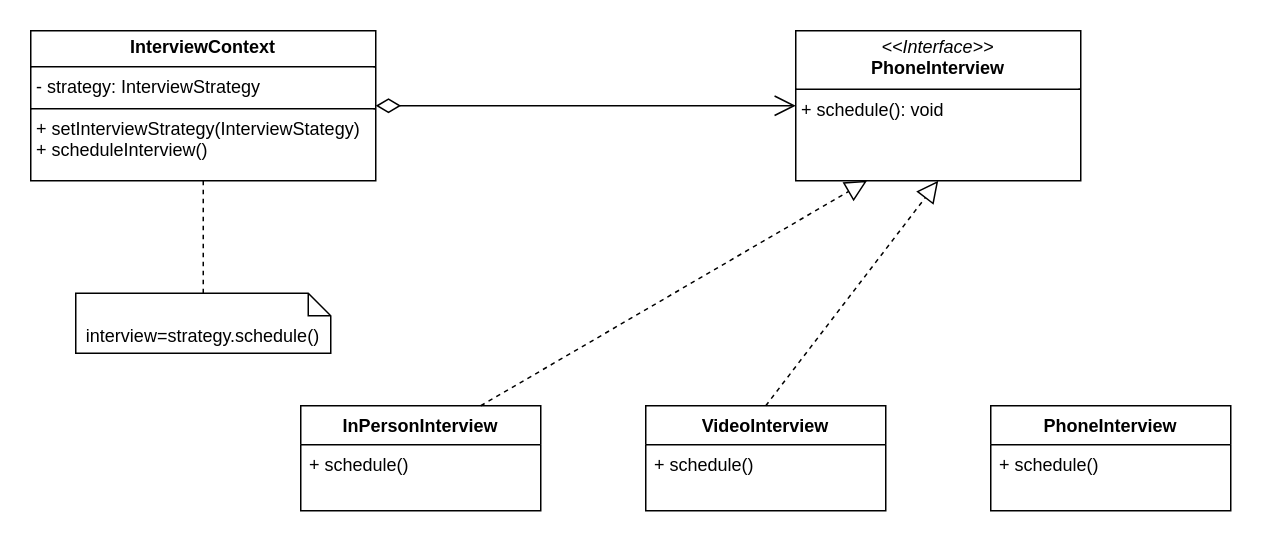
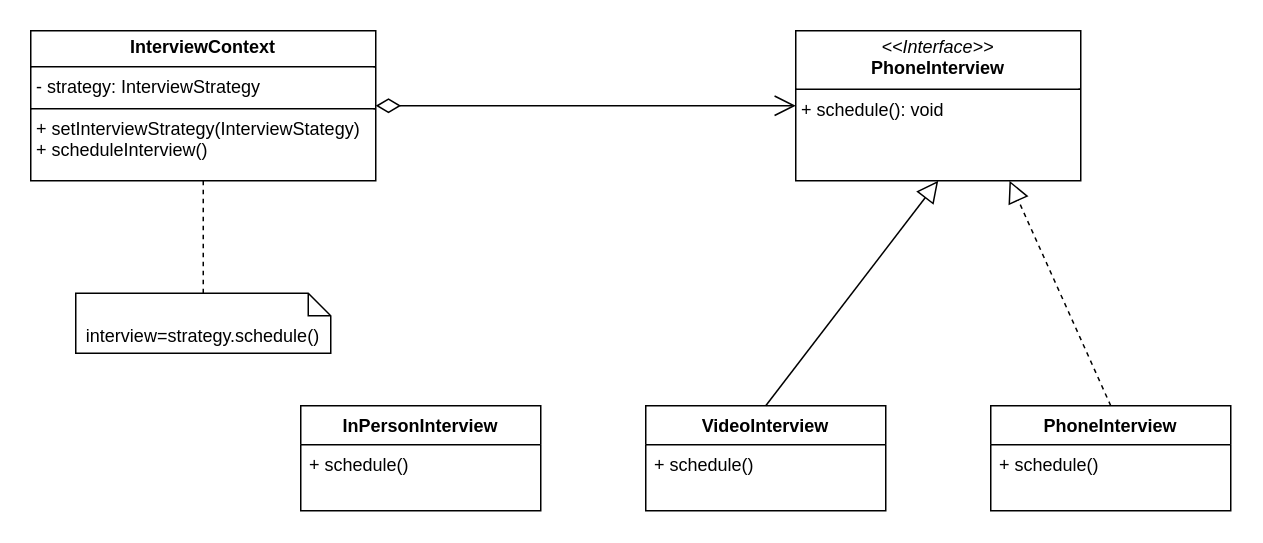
  <mxCell id="0" />
  <mxCell id="1" parent="0" />
  <mxCell id="2" value="&lt;p style=&quot;margin:0px;margin-top:4px;text-align:center;&quot;&gt;&lt;b&gt;InterviewContext&lt;/b&gt;&lt;/p&gt;&lt;hr size=&quot;1&quot; style=&quot;border-style:solid;&quot;&gt;&lt;p style=&quot;margin:0px;margin-left:4px;&quot;&gt;- strategy: InterviewStrategy&lt;/p&gt;&lt;hr size=&quot;1&quot; style=&quot;border-style:solid;&quot;&gt;&lt;p style=&quot;margin:0px;margin-left:4px;&quot;&gt;+ setInterviewStrategy(InterviewStategy)&lt;/p&gt;&lt;p style=&quot;margin:0px;margin-left:4px;&quot;&gt;+ scheduleInterview()&lt;/p&gt;" style="verticalAlign=top;align=left;overflow=fill;html=1;whiteSpace=wrap;" parent="1" vertex="1"><mxGeometry x="20" y="20" width="230" height="100" as="geometry" /></mxCell>
  <mxCell id="3" value="&lt;p style=&quot;margin:0px;margin-top:4px;text-align:center;&quot;&gt;&lt;i&gt;&amp;lt;&amp;lt;Interface&amp;gt;&amp;gt;&lt;/i&gt;&lt;br&gt;&lt;b&gt;PhoneInterview&lt;/b&gt;&lt;/p&gt;&lt;hr size=&quot;1&quot; style=&quot;border-style:solid;&quot;&gt;&lt;p style=&quot;margin:0px;margin-left:4px;&quot;&gt;+ schedule(): void&lt;br&gt;&lt;/p&gt;" style="verticalAlign=top;align=left;overflow=fill;html=1;whiteSpace=wrap;" parent="1" vertex="1"><mxGeometry x="530" y="20" width="190" height="100" as="geometry" /></mxCell>
  <mxCell id="4" value="interview=strategy.schedule()" style="shape=note2;boundedLbl=1;whiteSpace=wrap;html=1;size=15;verticalAlign=top;align=center;" parent="1" vertex="1"><mxGeometry x="50" y="195" width="170" height="40" as="geometry" /></mxCell>
  <mxCell id="5" value="PhoneInterview" style="swimlane;fontStyle=1;align=center;verticalAlign=top;childLayout=stackLayout;horizontal=1;startSize=26;horizontalStack=0;resizeParent=1;resizeParentMax=0;resizeLast=0;collapsible=1;marginBottom=0;whiteSpace=wrap;html=1;" parent="1" vertex="1"><mxGeometry x="660" y="270" width="160" height="70" as="geometry" /></mxCell>
  <mxCell id="6" value="+ schedule()" style="text;strokeColor=none;fillColor=none;align=left;verticalAlign=top;spacingLeft=4;spacingRight=4;overflow=hidden;rotatable=0;points=[[0,0.5],[1,0.5]];portConstraint=eastwest;whiteSpace=wrap;html=1;" parent="5" vertex="1"><mxGeometry y="26" width="160" height="44" as="geometry" /></mxCell>
  <mxCell id="7" value="VideoInterview" style="swimlane;fontStyle=1;align=center;verticalAlign=top;childLayout=stackLayout;horizontal=1;startSize=26;horizontalStack=0;resizeParent=1;resizeParentMax=0;resizeLast=0;collapsible=1;marginBottom=0;whiteSpace=wrap;html=1;" parent="1" vertex="1"><mxGeometry x="430" y="270" width="160" height="70" as="geometry" /></mxCell>
  <mxCell id="8" value="+ schedule()" style="text;strokeColor=none;fillColor=none;align=left;verticalAlign=top;spacingLeft=4;spacingRight=4;overflow=hidden;rotatable=0;points=[[0,0.5],[1,0.5]];portConstraint=eastwest;whiteSpace=wrap;html=1;" parent="7" vertex="1"><mxGeometry y="26" width="160" height="44" as="geometry" /></mxCell>
  <mxCell id="9" value="InPersonInterview" style="swimlane;fontStyle=1;align=center;verticalAlign=top;childLayout=stackLayout;horizontal=1;startSize=26;horizontalStack=0;resizeParent=1;resizeParentMax=0;resizeLast=0;collapsible=1;marginBottom=0;whiteSpace=wrap;html=1;" parent="1" vertex="1"><mxGeometry x="200" y="270" width="160" height="70" as="geometry" /></mxCell>
  <mxCell id="10" value="+ schedule()" style="text;strokeColor=none;fillColor=none;align=left;verticalAlign=top;spacingLeft=4;spacingRight=4;overflow=hidden;rotatable=0;points=[[0,0.5],[1,0.5]];portConstraint=eastwest;whiteSpace=wrap;html=1;" parent="9" vertex="1"><mxGeometry y="26" width="160" height="44" as="geometry" /></mxCell>
  <mxCell id="11" value="" style="endArrow=open;html=1;endSize=12;startArrow=diamondThin;startSize=14;startFill=0;edgeStyle=orthogonalEdgeStyle;align=left;verticalAlign=bottom;rounded=0;entryX=0;entryY=0.5;entryDx=0;entryDy=0;" parent="1" source="2" target="3" edge="1"><mxGeometry x="-1" y="3" relative="1" as="geometry"><mxPoint x="320" y="190" as="sourcePoint" /><mxPoint x="480" y="190" as="targetPoint" /></mxGeometry></mxCell>
  <mxCell id="12" value="" style="endArrow=none;dashed=1;html=1;rounded=0;entryX=0.5;entryY=1;entryDx=0;entryDy=0;exitX=0.5;exitY=0;exitDx=0;exitDy=0;exitPerimeter=0;" parent="1" source="4" target="2" edge="1"><mxGeometry width="50" height="50" relative="1" as="geometry"><mxPoint x="370" y="220" as="sourcePoint" /><mxPoint x="420" y="170" as="targetPoint" /></mxGeometry></mxCell>
- <mxCell id="13" value="" style="endArrow=block;dashed=1;endFill=0;endSize=12;html=1;rounded=0;entryX=0.25;entryY=1;entryDx=0;entryDy=0;exitX=0.75;exitY=0;exitDx=0;exitDy=0;" parent="1" source="9" target="3" edge="1"><mxGeometry width="160" relative="1" as="geometry"><mxPoint x="250" y="190" as="sourcePoint" /><mxPoint x="410" y="190" as="targetPoint" /></mxGeometry></mxCell>
- <mxCell id="14" value="" style="endArrow=block;dashed=1;endFill=0;endSize=12;html=1;rounded=0;exitX=0.5;exitY=0;exitDx=0;exitDy=0;entryX=0.5;entryY=1;entryDx=0;entryDy=0;" parent="1" source="7" target="3" edge="1"><mxGeometry width="160" relative="1" as="geometry"><mxPoint x="250" y="190" as="sourcePoint" /><mxPoint x="410" y="190" as="targetPoint" /></mxGeometry></mxCell>
+ <mxCell id="14" value="" style="endArrow=block;dashed=0;endFill=0;endSize=12;html=1;rounded=0;exitX=0.5;exitY=0;exitDx=0;exitDy=0;entryX=0.5;entryY=1;entryDx=0;entryDy=0;" parent="1" source="7" target="3" edge="1"><mxGeometry width="160" relative="1" as="geometry"><mxPoint x="250" y="190" as="sourcePoint" /><mxPoint x="410" y="190" as="targetPoint" /></mxGeometry></mxCell>
+ <mxCell id="15" value="" style="endArrow=block;dashed=1;endFill=0;endSize=12;html=1;rounded=0;exitX=0.5;exitY=0;exitDx=0;exitDy=0;entryX=0.75;entryY=1;entryDx=0;entryDy=0;" parent="1" source="5" target="3" edge="1"><mxGeometry width="160" relative="1" as="geometry"><mxPoint x="250" y="190" as="sourcePoint" /><mxPoint x="410" y="190" as="targetPoint" /></mxGeometry></mxCell>
